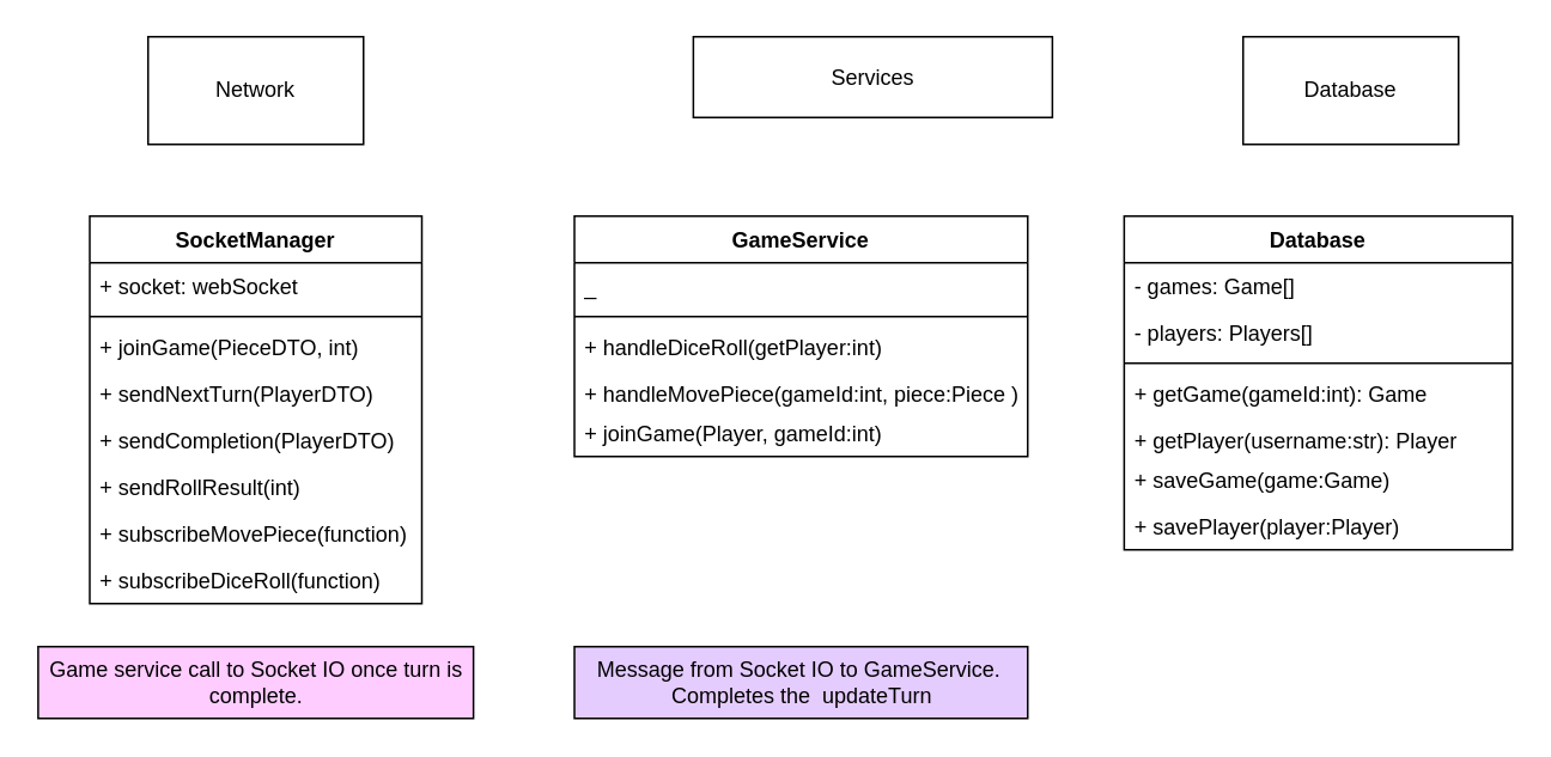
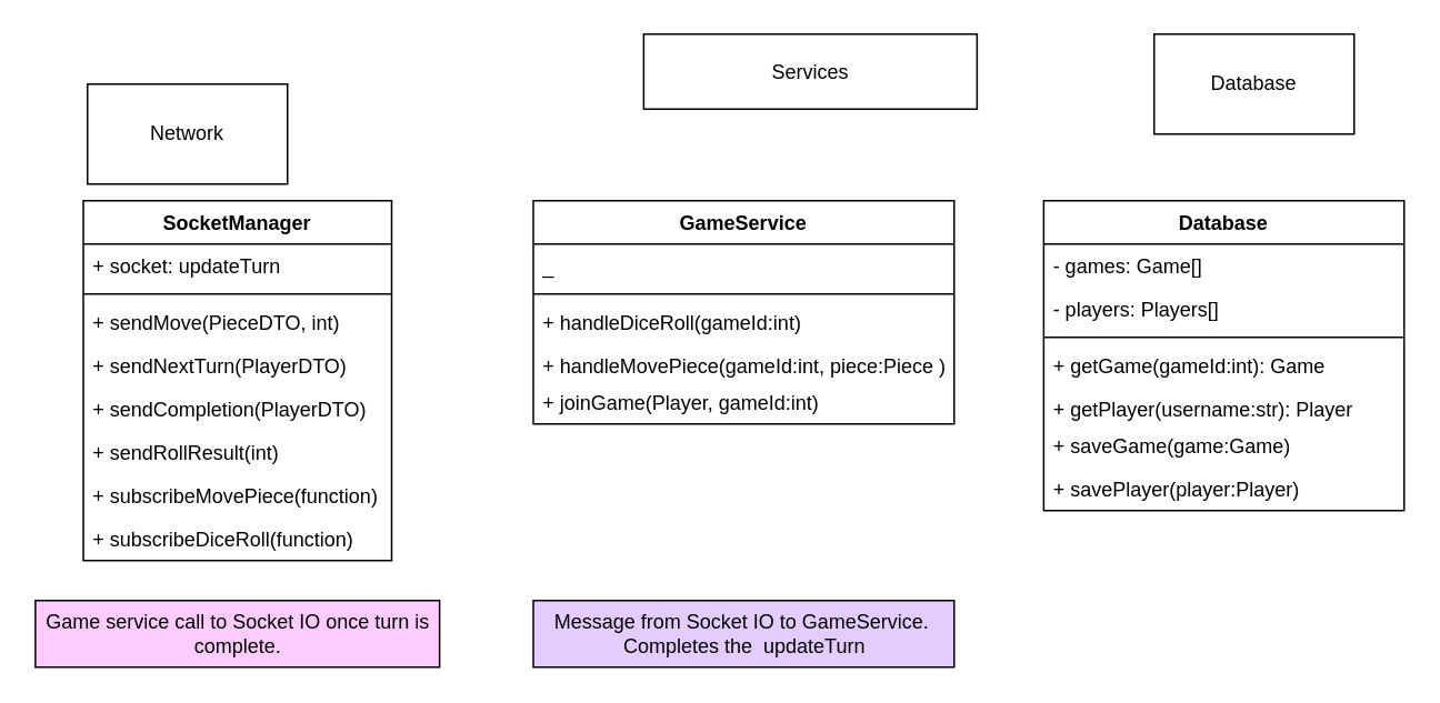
  <mxCell id="0" />
  <mxCell id="1" parent="0" />
- <mxCell id="2" value="Network" style="rounded=0;whiteSpace=wrap;html=1;" parent="1" vertex="1"><mxGeometry x="82" y="20" width="120" height="60" as="geometry" /></mxCell>
+ <mxCell id="2" value="Network" style="rounded=0;whiteSpace=wrap;html=1;" parent="1" vertex="1"><mxGeometry x="52" y="50" width="120" height="60" as="geometry" /></mxCell>
  <mxCell id="3" value="Services" style="rounded=0;whiteSpace=wrap;html=1;" parent="1" vertex="1"><mxGeometry x="385.75" y="20" width="200" height="45" as="geometry" /></mxCell>
  <mxCell id="4" value="Database" style="rounded=0;whiteSpace=wrap;html=1;" parent="1" vertex="1"><mxGeometry x="692" y="20" width="120" height="60" as="geometry" /></mxCell>
  <mxCell id="5" value="SocketManager" style="swimlane;fontStyle=1;align=center;verticalAlign=top;childLayout=stackLayout;horizontal=1;startSize=26;horizontalStack=0;resizeParent=1;resizeParentMax=0;resizeLast=0;collapsible=1;marginBottom=0;" parent="1" vertex="1"><mxGeometry x="49.5" y="120" width="185" height="216" as="geometry" /></mxCell>
- <mxCell id="6" value="+ socket: webSocket" style="text;strokeColor=none;fillColor=none;align=left;verticalAlign=top;spacingLeft=4;spacingRight=4;overflow=hidden;rotatable=0;points=[[0,0.5],[1,0.5]];portConstraint=eastwest;" parent="5" vertex="1"><mxGeometry y="26" width="185" height="26" as="geometry" /></mxCell>
+ <mxCell id="6" value="+ socket: updateTurn" style="text;strokeColor=none;fillColor=none;align=left;verticalAlign=top;spacingLeft=4;spacingRight=4;overflow=hidden;rotatable=0;points=[[0,0.5],[1,0.5]];portConstraint=eastwest;" parent="5" vertex="1"><mxGeometry y="26" width="185" height="26" as="geometry" /></mxCell>
  <mxCell id="7" value="" style="line;strokeWidth=1;fillColor=none;align=left;verticalAlign=middle;spacingTop=-1;spacingLeft=3;spacingRight=3;rotatable=0;labelPosition=right;points=[];portConstraint=eastwest;" parent="5" vertex="1"><mxGeometry y="52" width="185" height="8" as="geometry" /></mxCell>
- <mxCell id="8" value="+ joinGame(PieceDTO, int)" style="text;strokeColor=none;fillColor=none;align=left;verticalAlign=top;spacingLeft=4;spacingRight=4;overflow=hidden;rotatable=0;points=[[0,0.5],[1,0.5]];portConstraint=eastwest;" parent="5" vertex="1"><mxGeometry y="60" width="185" height="26" as="geometry" /></mxCell>
+ <mxCell id="8" value="+ sendMove(PieceDTO, int)" style="text;strokeColor=none;fillColor=none;align=left;verticalAlign=top;spacingLeft=4;spacingRight=4;overflow=hidden;rotatable=0;points=[[0,0.5],[1,0.5]];portConstraint=eastwest;" parent="5" vertex="1"><mxGeometry y="60" width="185" height="26" as="geometry" /></mxCell>
  <mxCell id="9" value="+ sendNextTurn(PlayerDTO)" style="text;strokeColor=none;fillColor=none;align=left;verticalAlign=top;spacingLeft=4;spacingRight=4;overflow=hidden;rotatable=0;points=[[0,0.5],[1,0.5]];portConstraint=eastwest;" parent="5" vertex="1"><mxGeometry y="86" width="185" height="26" as="geometry" /></mxCell>
  <mxCell id="10" value="+ sendCompletion(PlayerDTO)" style="text;strokeColor=none;fillColor=none;align=left;verticalAlign=top;spacingLeft=4;spacingRight=4;overflow=hidden;rotatable=0;points=[[0,0.5],[1,0.5]];portConstraint=eastwest;" parent="5" vertex="1"><mxGeometry y="112" width="185" height="26" as="geometry" /></mxCell>
  <mxCell id="11" value="+ sendRollResult(int)" style="text;strokeColor=none;fillColor=none;align=left;verticalAlign=top;spacingLeft=4;spacingRight=4;overflow=hidden;rotatable=0;points=[[0,0.5],[1,0.5]];portConstraint=eastwest;" parent="5" vertex="1"><mxGeometry y="138" width="185" height="26" as="geometry" /></mxCell>
  <mxCell id="12" value="+ subscribeMovePiece(function)" style="text;strokeColor=none;fillColor=none;align=left;verticalAlign=top;spacingLeft=4;spacingRight=4;overflow=hidden;rotatable=0;points=[[0,0.5],[1,0.5]];portConstraint=eastwest;fontStyle=0" parent="5" vertex="1"><mxGeometry y="164" width="185" height="26" as="geometry" /></mxCell>
  <mxCell id="13" value="+ subscribeDiceRoll(function)" style="text;strokeColor=none;fillColor=none;align=left;verticalAlign=top;spacingLeft=4;spacingRight=4;overflow=hidden;rotatable=0;points=[[0,0.5],[1,0.5]];portConstraint=eastwest;" parent="5" vertex="1"><mxGeometry y="190" width="185" height="26" as="geometry" /></mxCell>
  <mxCell id="14" value="Database" style="swimlane;fontStyle=1;align=center;verticalAlign=top;childLayout=stackLayout;horizontal=1;startSize=26;horizontalStack=0;resizeParent=1;resizeParentMax=0;resizeLast=0;collapsible=1;marginBottom=0;" parent="1" vertex="1"><mxGeometry x="625.75" y="120" width="216.25" height="186" as="geometry" /></mxCell>
  <mxCell id="15" value="- games: Game[]" style="text;strokeColor=none;fillColor=none;align=left;verticalAlign=top;spacingLeft=4;spacingRight=4;overflow=hidden;rotatable=0;points=[[0,0.5],[1,0.5]];portConstraint=eastwest;" parent="14" vertex="1"><mxGeometry y="26" width="216.25" height="26" as="geometry" /></mxCell>
  <mxCell id="16" value="- players: Players[]" style="text;strokeColor=none;fillColor=none;align=left;verticalAlign=top;spacingLeft=4;spacingRight=4;overflow=hidden;rotatable=0;points=[[0,0.5],[1,0.5]];portConstraint=eastwest;" parent="14" vertex="1"><mxGeometry y="52" width="216.25" height="26" as="geometry" /></mxCell>
  <mxCell id="17" value="" style="line;strokeWidth=1;fillColor=none;align=left;verticalAlign=middle;spacingTop=-1;spacingLeft=3;spacingRight=3;rotatable=0;labelPosition=right;points=[];portConstraint=eastwest;" parent="14" vertex="1"><mxGeometry y="78" width="216.25" height="8" as="geometry" /></mxCell>
  <mxCell id="18" value="+ getGame(gameId:int): Game" style="text;strokeColor=none;fillColor=none;align=left;verticalAlign=top;spacingLeft=4;spacingRight=4;overflow=hidden;rotatable=0;points=[[0,0.5],[1,0.5]];portConstraint=eastwest;" parent="14" vertex="1"><mxGeometry y="86" width="216.25" height="26" as="geometry" /></mxCell>
  <mxCell id="19" value="+ getPlayer(username:str): Player" style="text;strokeColor=none;fillColor=none;align=left;verticalAlign=top;spacingLeft=4;spacingRight=4;overflow=hidden;rotatable=0;points=[[0,0.5],[1,0.5]];portConstraint=eastwest;" parent="14" vertex="1"><mxGeometry y="112" width="216.25" height="22" as="geometry" /></mxCell>
  <mxCell id="20" value="+ saveGame(game:Game)" style="text;strokeColor=none;fillColor=none;align=left;verticalAlign=top;spacingLeft=4;spacingRight=4;overflow=hidden;rotatable=0;points=[[0,0.5],[1,0.5]];portConstraint=eastwest;" parent="14" vertex="1"><mxGeometry y="134" width="216.25" height="26" as="geometry" /></mxCell>
  <mxCell id="21" value="+ savePlayer(player:Player)" style="text;strokeColor=none;fillColor=none;align=left;verticalAlign=top;spacingLeft=4;spacingRight=4;overflow=hidden;rotatable=0;points=[[0,0.5],[1,0.5]];portConstraint=eastwest;" parent="14" vertex="1"><mxGeometry y="160" width="216.25" height="26" as="geometry" /></mxCell>
  <mxCell id="22" value="GameService" style="swimlane;fontStyle=1;align=center;verticalAlign=top;childLayout=stackLayout;horizontal=1;startSize=26;horizontalStack=0;resizeParent=1;resizeParentMax=0;resizeLast=0;collapsible=1;marginBottom=0;fillColor=#FFFFFF;" parent="1" vertex="1"><mxGeometry x="319.5" y="120" width="252.5" height="134" as="geometry" /></mxCell>
  <mxCell id="23" value="_" style="text;strokeColor=none;fillColor=none;align=left;verticalAlign=top;spacingLeft=4;spacingRight=4;overflow=hidden;rotatable=0;points=[[0,0.5],[1,0.5]];portConstraint=eastwest;" parent="22" vertex="1"><mxGeometry y="26" width="252.5" height="26" as="geometry" /></mxCell>
  <mxCell id="24" value="" style="line;strokeWidth=1;fillColor=none;align=left;verticalAlign=middle;spacingTop=-1;spacingLeft=3;spacingRight=3;rotatable=0;labelPosition=right;points=[];portConstraint=eastwest;" parent="22" vertex="1"><mxGeometry y="52" width="252.5" height="8" as="geometry" /></mxCell>
- <mxCell id="25" value="+ handleDiceRoll(getPlayer:int)" style="text;strokeColor=none;fillColor=none;align=left;verticalAlign=top;spacingLeft=4;spacingRight=4;overflow=hidden;rotatable=0;points=[[0,0.5],[1,0.5]];portConstraint=eastwest;" parent="22" vertex="1"><mxGeometry y="60" width="252.5" height="26" as="geometry" /></mxCell>
+ <mxCell id="25" value="+ handleDiceRoll(gameId:int)" style="text;strokeColor=none;fillColor=none;align=left;verticalAlign=top;spacingLeft=4;spacingRight=4;overflow=hidden;rotatable=0;points=[[0,0.5],[1,0.5]];portConstraint=eastwest;" parent="22" vertex="1"><mxGeometry y="60" width="252.5" height="26" as="geometry" /></mxCell>
  <mxCell id="26" value="+ handleMovePiece(gameId:int, piece:Piece )" style="text;strokeColor=none;fillColor=none;align=left;verticalAlign=top;spacingLeft=4;spacingRight=4;overflow=hidden;rotatable=0;points=[[0,0.5],[1,0.5]];portConstraint=eastwest;" parent="22" vertex="1"><mxGeometry y="86" width="252.5" height="22" as="geometry" /></mxCell>
  <mxCell id="27" value="+ joinGame(Player, gameId:int)" style="text;strokeColor=none;fillColor=none;align=left;verticalAlign=top;spacingLeft=4;spacingRight=4;overflow=hidden;rotatable=0;points=[[0,0.5],[1,0.5]];portConstraint=eastwest;" parent="22" vertex="1"><mxGeometry y="108" width="252.5" height="26" as="geometry" /></mxCell>
  <mxCell id="28" value="Game service call to Socket IO once turn is complete." style="rounded=0;whiteSpace=wrap;html=1;fillColor=#FFCCFF;" parent="1" vertex="1"><mxGeometry x="20.75" y="360" width="242.5" height="40" as="geometry" /></mxCell>
  <mxCell id="29" value="Message from Socket IO to GameService.&amp;nbsp; Completes the&amp;nbsp; updateTurn" style="rounded=0;whiteSpace=wrap;html=1;fillColor=#E5CCFF;" parent="1" vertex="1"><mxGeometry x="319.5" y="360" width="252.5" height="40" as="geometry" /></mxCell>
